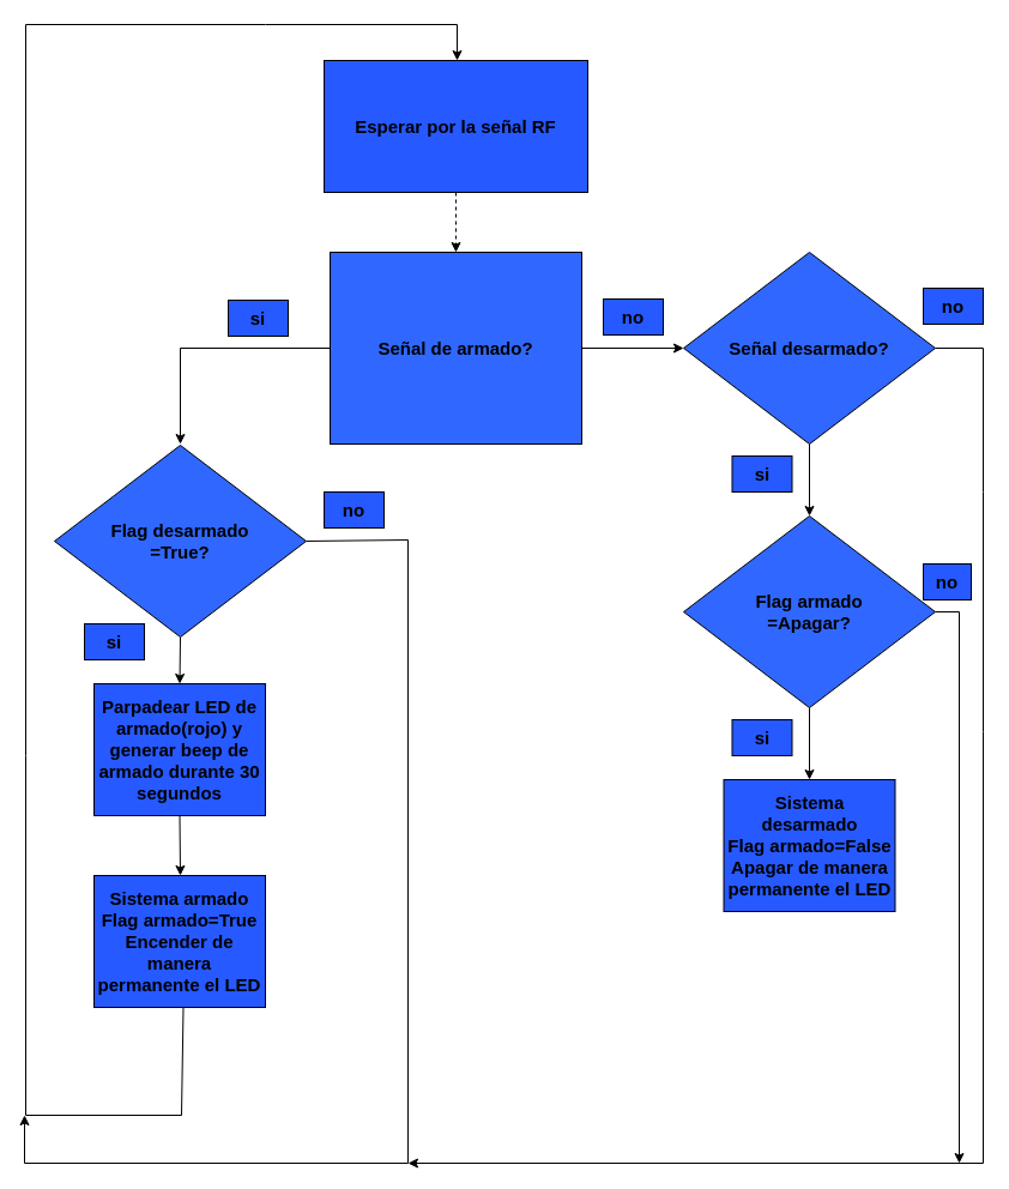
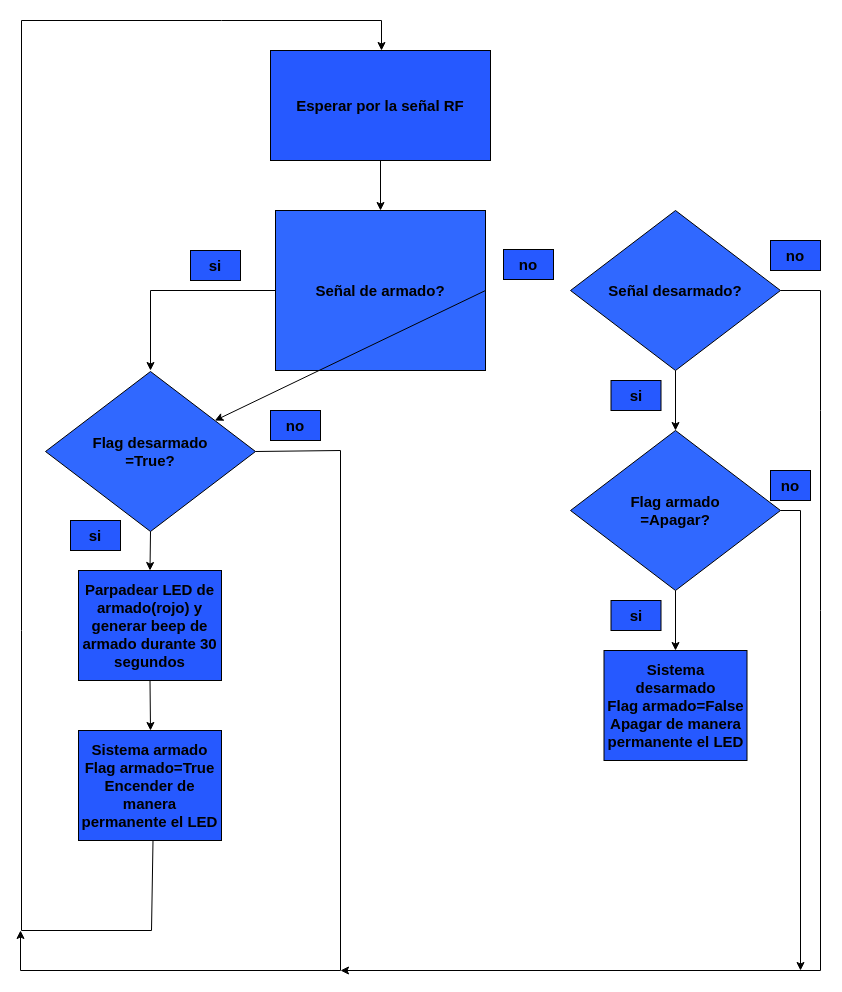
  <mxCell id="0" />
  <mxCell id="1" parent="0" />
  <mxCell id="2" value="&lt;b&gt;&lt;font style=&quot;font-size: 15px;&quot;&gt;Esperar por la señal RF&lt;/font&gt;&lt;/b&gt;" style="rounded=0;whiteSpace=wrap;html=1;fillColor=#2659FF;" vertex="1" parent="1"><mxGeometry x="270" y="50" width="220" height="110" as="geometry" /></mxCell>
  <mxCell id="3" value="&lt;b&gt;&lt;font style=&quot;font-size: 15px;&quot;&gt;Parpadear LED de armado(rojo) y generar beep de armado durante 30 segundos&lt;/font&gt;&lt;/b&gt;" style="rounded=0;whiteSpace=wrap;html=1;fillColor=#2659FF;" vertex="1" parent="1"><mxGeometry x="78" y="570" width="143" height="110" as="geometry" /></mxCell>
  <mxCell id="4" value="&lt;b&gt;&lt;font style=&quot;font-size: 15px;&quot;&gt;Señal de armado?&lt;/font&gt;&lt;/b&gt;" style="whiteSpace=wrap;html=1;fillColor=#3068FF;rounded=0;" vertex="1" parent="1"><mxGeometry x="275" y="210" width="210" height="160" as="geometry" /></mxCell>
  <mxCell id="5" value="&lt;span style=&quot;font-size: 15px;&quot;&gt;&lt;b&gt;Flag desarmado&lt;/b&gt;&lt;/span&gt;&lt;div&gt;&lt;span style=&quot;font-size: 15px;&quot;&gt;&lt;b&gt;=True?&lt;/b&gt;&lt;/span&gt;&lt;/div&gt;" style="rhombus;whiteSpace=wrap;html=1;fillColor=#3068FF;" vertex="1" parent="1"><mxGeometry x="45" y="371" width="210" height="160" as="geometry" /></mxCell>
  <mxCell id="6" value="&lt;span style=&quot;font-size: 15px;&quot;&gt;&lt;b&gt;Señal desarmado?&lt;/b&gt;&lt;/span&gt;" style="rhombus;whiteSpace=wrap;html=1;fillColor=#3068FF;" vertex="1" parent="1"><mxGeometry x="570" y="210" width="210" height="160" as="geometry" /></mxCell>
  <mxCell id="7" value="&lt;b&gt;&lt;font style=&quot;font-size: 15px;&quot;&gt;Sistema armado&lt;/font&gt;&lt;/b&gt;&lt;div&gt;&lt;span style=&quot;font-size: 15px;&quot;&gt;&lt;b&gt;Flag armado=True&lt;br&gt;&lt;/b&gt;&lt;/span&gt;&lt;div&gt;&lt;b&gt;&lt;font style=&quot;font-size: 15px;&quot;&gt;Encender de manera permanente el LED&lt;/font&gt;&lt;/b&gt;&lt;/div&gt;&lt;/div&gt;" style="rounded=0;whiteSpace=wrap;html=1;fillColor=#2659FF;" vertex="1" parent="1"><mxGeometry x="78" y="730" width="143" height="110" as="geometry" /></mxCell>
  <mxCell id="8" value="" style="endArrow=classic;html=1;rounded=0;exitX=0;exitY=0.5;exitDx=0;exitDy=0;" edge="1" parent="1" source="4"><mxGeometry width="50" height="50" relative="1" as="geometry"><mxPoint x="380" y="530" as="sourcePoint" /><mxPoint x="150" y="370" as="targetPoint" /><Array as="points"><mxPoint x="150" y="290" /></Array></mxGeometry></mxCell>
- <mxCell id="9" value="" style="endArrow=classic;html=1;rounded=0;exitX=0.5;exitY=1;exitDx=0;exitDy=0;entryX=0.5;entryY=0;entryDx=0;entryDy=0;dashed=1;" edge="1" parent="1" source="2" target="4"><mxGeometry width="50" height="50" relative="1" as="geometry"><mxPoint x="540" y="40" as="sourcePoint" /><mxPoint x="580" y="360" as="targetPoint" /></mxGeometry></mxCell>
+ <mxCell id="9" value="" style="endArrow=classic;html=1;rounded=0;exitX=0.5;exitY=1;exitDx=0;exitDy=0;entryX=0.5;entryY=0;entryDx=0;entryDy=0;" edge="1" parent="1" source="2" target="4"><mxGeometry width="50" height="50" relative="1" as="geometry"><mxPoint x="540" y="40" as="sourcePoint" /><mxPoint x="580" y="360" as="targetPoint" /></mxGeometry></mxCell>
  <mxCell id="10" value="" style="endArrow=classic;html=1;rounded=0;exitX=0.5;exitY=1;exitDx=0;exitDy=0;entryX=0.5;entryY=0;entryDx=0;entryDy=0;" edge="1" parent="1" source="5" target="3"><mxGeometry width="50" height="50" relative="1" as="geometry"><mxPoint x="380" y="410" as="sourcePoint" /><mxPoint x="430" y="360" as="targetPoint" /></mxGeometry></mxCell>
  <mxCell id="11" value="" style="endArrow=classic;html=1;rounded=0;exitX=0.5;exitY=1;exitDx=0;exitDy=0;" edge="1" parent="1" source="3"><mxGeometry width="50" height="50" relative="1" as="geometry"><mxPoint x="147" y="688" as="sourcePoint" /><mxPoint x="150" y="730" as="targetPoint" /></mxGeometry></mxCell>
  <mxCell id="12" value="" style="endArrow=classic;html=1;rounded=0;exitX=0.5;exitY=1;exitDx=0;exitDy=0;entryX=0.5;entryY=0;entryDx=0;entryDy=0;" edge="1" parent="1"><mxGeometry width="50" height="50" relative="1" as="geometry"><mxPoint x="152.5" y="840" as="sourcePoint" /><mxPoint x="381" y="50" as="targetPoint" /><Array as="points"><mxPoint x="151" y="930" /><mxPoint x="21" y="930" /><mxPoint x="21" y="630" /><mxPoint x="21" y="20" /><mxPoint x="221" y="20" /><mxPoint x="381" y="20" /></Array></mxGeometry></mxCell>
  <mxCell id="13" value="&lt;span style=&quot;font-size: 15px;&quot;&gt;&lt;b&gt;si&lt;/b&gt;&lt;/span&gt;" style="rounded=0;whiteSpace=wrap;html=1;fillColor=#2659FF;" vertex="1" parent="1"><mxGeometry x="70" y="520" width="50" height="30" as="geometry" /></mxCell>
  <mxCell id="14" value="&lt;span style=&quot;font-size: 15px;&quot;&gt;&lt;b&gt;no&lt;/b&gt;&lt;/span&gt;" style="rounded=0;whiteSpace=wrap;html=1;fillColor=#2659FF;" vertex="1" parent="1"><mxGeometry x="270" y="410" width="50" height="30" as="geometry" /></mxCell>
  <mxCell id="15" value="" style="endArrow=classic;html=1;rounded=0;exitX=1;exitY=0.5;exitDx=0;exitDy=0;" edge="1" parent="1" source="5"><mxGeometry width="50" height="50" relative="1" as="geometry"><mxPoint x="380" y="560" as="sourcePoint" /><mxPoint x="20" y="930" as="targetPoint" /><Array as="points"><mxPoint x="340" y="450" /><mxPoint x="340" y="970" /><mxPoint x="20" y="970" /></Array></mxGeometry></mxCell>
  <mxCell id="16" value="&lt;span style=&quot;font-size: 15px;&quot;&gt;&lt;b&gt;si&lt;/b&gt;&lt;/span&gt;" style="rounded=0;whiteSpace=wrap;html=1;fillColor=#2659FF;" vertex="1" parent="1"><mxGeometry x="190" y="250" width="50" height="30" as="geometry" /></mxCell>
  <mxCell id="17" value="&lt;span style=&quot;font-size: 15px;&quot;&gt;&lt;b&gt;no&lt;/b&gt;&lt;/span&gt;" style="rounded=0;whiteSpace=wrap;html=1;fillColor=#2659FF;" vertex="1" parent="1"><mxGeometry x="503" y="249" width="50" height="30" as="geometry" /></mxCell>
- <mxCell id="18" value="" style="endArrow=classic;html=1;rounded=0;entryX=0;entryY=0.5;entryDx=0;entryDy=0;exitX=1;exitY=0.5;exitDx=0;exitDy=0;" edge="1" parent="1" source="4" target="6"><mxGeometry width="50" height="50" relative="1" as="geometry"><mxPoint x="380" y="560" as="sourcePoint" /><mxPoint x="430" y="510" as="targetPoint" /></mxGeometry></mxCell>
+ <mxCell id="18" value="" style="endArrow=classic;html=1;rounded=0;exitX=1;exitY=0.5;exitDx=0;exitDy=0;" edge="1" parent="1" source="4" target="5"><mxGeometry width="50" height="50" relative="1" as="geometry"><mxPoint x="380" y="560" as="sourcePoint" /><mxPoint x="430" y="510" as="targetPoint" /></mxGeometry></mxCell>
  <mxCell id="19" value="&lt;span style=&quot;font-size: 15px;&quot;&gt;&lt;b&gt;Flag armado&lt;/b&gt;&lt;/span&gt;&lt;div&gt;&lt;span style=&quot;font-size: 15px;&quot;&gt;&lt;b&gt;=Apagar?&lt;/b&gt;&lt;/span&gt;&lt;/div&gt;" style="rhombus;whiteSpace=wrap;html=1;fillColor=#3068FF;" vertex="1" parent="1"><mxGeometry x="570" y="430" width="210" height="160" as="geometry" /></mxCell>
  <mxCell id="20" value="" style="endArrow=classic;html=1;rounded=0;entryX=0.5;entryY=0;entryDx=0;entryDy=0;exitX=0.5;exitY=1;exitDx=0;exitDy=0;" edge="1" parent="1" source="6" target="19"><mxGeometry width="50" height="50" relative="1" as="geometry"><mxPoint x="380" y="440" as="sourcePoint" /><mxPoint x="430" y="390" as="targetPoint" /></mxGeometry></mxCell>
  <mxCell id="21" value="&lt;b&gt;&lt;font style=&quot;font-size: 15px;&quot;&gt;Sistema desarmado&lt;/font&gt;&lt;/b&gt;&lt;div&gt;&lt;span style=&quot;font-size: 15px;&quot;&gt;&lt;b&gt;Flag armado=False&lt;br&gt;&lt;/b&gt;&lt;/span&gt;&lt;div&gt;&lt;b&gt;&lt;font style=&quot;font-size: 15px;&quot;&gt;Apagar de manera permanente el LED&lt;/font&gt;&lt;/b&gt;&lt;/div&gt;&lt;/div&gt;" style="rounded=0;whiteSpace=wrap;html=1;fillColor=#2659FF;" vertex="1" parent="1"><mxGeometry x="603.5" y="650" width="143" height="110" as="geometry" /></mxCell>
  <mxCell id="22" value="" style="endArrow=classic;html=1;rounded=0;entryX=0.5;entryY=0;entryDx=0;entryDy=0;exitX=0.5;exitY=1;exitDx=0;exitDy=0;" edge="1" parent="1" source="19" target="21"><mxGeometry width="50" height="50" relative="1" as="geometry"><mxPoint x="380" y="560" as="sourcePoint" /><mxPoint x="430" y="510" as="targetPoint" /></mxGeometry></mxCell>
  <mxCell id="23" value="&lt;span style=&quot;font-size: 15px;&quot;&gt;&lt;b&gt;si&lt;/b&gt;&lt;/span&gt;" style="rounded=0;whiteSpace=wrap;html=1;fillColor=#2659FF;" vertex="1" parent="1"><mxGeometry x="610.5" y="380" width="50" height="30" as="geometry" /></mxCell>
  <mxCell id="24" value="&lt;span style=&quot;font-size: 15px;&quot;&gt;&lt;b&gt;no&lt;/b&gt;&lt;/span&gt;" style="rounded=0;whiteSpace=wrap;html=1;fillColor=#2659FF;" vertex="1" parent="1"><mxGeometry x="770" y="240" width="50" height="30" as="geometry" /></mxCell>
  <mxCell id="25" value="" style="endArrow=classic;html=1;rounded=0;exitX=1;exitY=0.5;exitDx=0;exitDy=0;" edge="1" parent="1" source="6"><mxGeometry width="50" height="50" relative="1" as="geometry"><mxPoint x="380" y="440" as="sourcePoint" /><mxPoint x="340" y="970" as="targetPoint" /><Array as="points"><mxPoint x="820" y="290" /><mxPoint x="820" y="410" /><mxPoint x="820" y="610" /><mxPoint x="820" y="970" /></Array></mxGeometry></mxCell>
  <mxCell id="26" value="&lt;span style=&quot;font-size: 15px;&quot;&gt;&lt;b&gt;si&lt;/b&gt;&lt;/span&gt;" style="rounded=0;whiteSpace=wrap;html=1;fillColor=#2659FF;" vertex="1" parent="1"><mxGeometry x="610.5" y="600" width="50" height="30" as="geometry" /></mxCell>
  <mxCell id="27" value="" style="endArrow=classic;html=1;rounded=0;exitX=1;exitY=0.5;exitDx=0;exitDy=0;" edge="1" parent="1" source="19"><mxGeometry width="50" height="50" relative="1" as="geometry"><mxPoint x="380" y="800" as="sourcePoint" /><mxPoint x="800" y="970" as="targetPoint" /><Array as="points"><mxPoint x="800" y="510" /></Array></mxGeometry></mxCell>
  <mxCell id="28" value="&lt;span style=&quot;font-size: 15px;&quot;&gt;&lt;b&gt;no&lt;/b&gt;&lt;/span&gt;" style="rounded=0;whiteSpace=wrap;html=1;fillColor=#2659FF;" vertex="1" parent="1"><mxGeometry x="770" y="470" width="40" height="30" as="geometry" /></mxCell>
